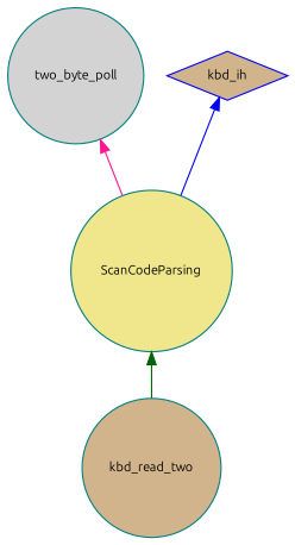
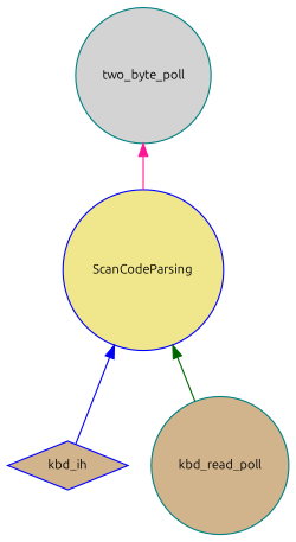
  digraph {
    fontname=Ubuntu
    rankdir=TB
    node [color=teal fillcolor=tan fontname=Ubuntu fontsize=10 shape=circle style=filled]
    edge [dir=back fontname=Ubuntu fontsize=10 labelfontname=Helvetica labelfontsize=10 style=solid]
    n1 [fillcolor=lightgrey fontcolor=black height=0.2 label=two_byte_poll width=0.4]
-   n2 [fillcolor=khaki height=0.2 label=ScanCodeParsing width=0.4]
+   n2 [color=blue fillcolor=khaki height=0.2 label=ScanCodeParsing width=0.4]
    n3 [color=blue height=0.2 label=kbd_ih shape=diamond width=0.4]
-   n4 [height=0.2 label=kbd_read_two width=0.4]
+   n4 [height=0.2 label=kbd_read_poll width=0.4]
    n1 -> n2 [color=deeppink]
-   n3 -> n2 [color=blue]
+   n2 -> n3 [color=blue]
    n2 -> n4 [color=darkgreen]
  }
